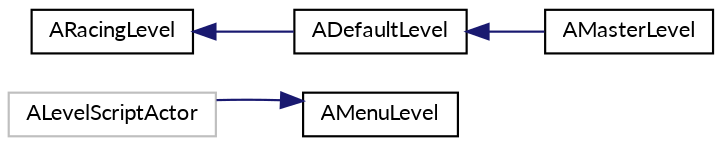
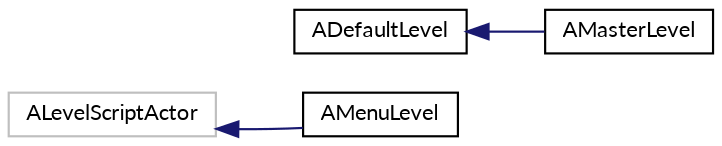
  digraph {
    fontname=Lato
    rankdir=LR
    node [color=black fillcolor=white fontname=Lato fontsize=10 shape=record style=filled]
    edge [color=midnightblue dir=back fontname=Lato fontsize=10 labelfontname=Helvetica labelfontsize=10 style=solid]
    n1 [color=grey75 height=0.2 label=ALevelScriptActor width=0.4]
    n2 [height=0.2 label=AMenuLevel width=0.4]
    n3 [height=0.2 label=AMasterLevel width=0.4]
-   n4 [height=0.2 label=ARacingLevel width=0.4]
    n5 [height=0.2 label=ADefaultLevel width=0.4]
-   n2 -> n1
-   n4 -> n5
+   n1 -> n2
    n5 -> n3
  }
